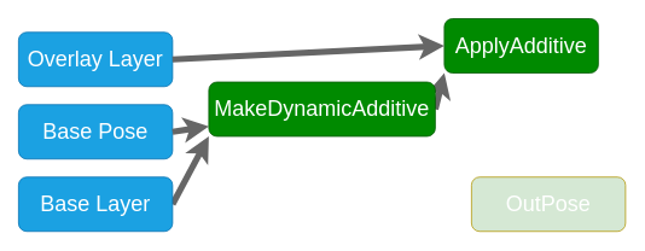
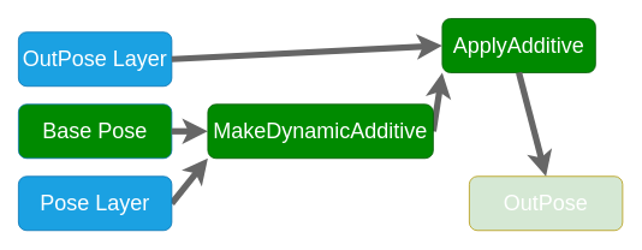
  <mxCell id="0" />
  <mxCell id="1" parent="0" />
- <mxCell id="2" value="Base Pose" style="rounded=1;whiteSpace=wrap;html=1;fontSize=24;fillColor=#1ba1e2;fontColor=#ffffff;strokeColor=#006EAF;" parent="1" vertex="1"><mxGeometry y="115" width="170" height="60" as="geometry" x="20" /></mxCell>
- <mxCell id="3" value="Overlay Layer" style="rounded=1;whiteSpace=wrap;html=1;fontSize=24;fillColor=#1ba1e2;fontColor=#ffffff;strokeColor=#006EAF;" parent="1" vertex="1"><mxGeometry y="35" width="170" height="60" as="geometry" x="20" /></mxCell>
+ <mxCell id="2" value="Base Pose" style="rounded=1;whiteSpace=wrap;html=1;fontSize=24;fillColor=#008a00;fontColor=#ffffff;strokeColor=#006EAF;" parent="1" vertex="1"><mxGeometry y="115" width="170" height="60" as="geometry" x="20" /></mxCell>
+ <mxCell id="3" value="OutPose Layer" style="rounded=1;whiteSpace=wrap;html=1;fontSize=24;fillColor=#1ba1e2;fontColor=#ffffff;strokeColor=#006EAF;" parent="1" vertex="1"><mxGeometry y="35" width="170" height="60" as="geometry" x="20" /></mxCell>
  <mxCell id="4" value="ApplyAdditive" style="rounded=1;whiteSpace=wrap;html=1;fontSize=24;fillColor=#008a00;fontColor=#ffffff;strokeColor=#005700;" parent="1" vertex="1"><mxGeometry x="490" y="20" width="170" height="60" as="geometry" /></mxCell>
  <mxCell id="5" style="edgeStyle=none;html=1;exitX=1;exitY=0.5;exitDx=0;exitDy=0;fillColor=#f5f5f5;strokeColor=#666666;strokeWidth=7;" parent="1" target="12" edge="1"><mxGeometry relative="1" as="geometry"><mxPoint x="190" y="145" as="sourcePoint" /><mxPoint x="250" y="145" as="targetPoint" /></mxGeometry></mxCell>
  <mxCell id="6" style="edgeStyle=none;html=1;exitX=1;exitY=0.5;exitDx=0;exitDy=0;fillColor=#f5f5f5;strokeColor=#666666;strokeWidth=7;entryX=0;entryY=1;entryDx=0;entryDy=0;" parent="1" target="12" edge="1"><mxGeometry relative="1" as="geometry"><mxPoint x="190" y="225" as="sourcePoint" /><mxPoint x="270" y="205" as="targetPoint" /></mxGeometry></mxCell>
  <mxCell id="7" style="edgeStyle=none;html=1;exitX=1;exitY=0.5;exitDx=0;exitDy=0;fillColor=#f5f5f5;strokeColor=#666666;strokeWidth=7;entryX=0;entryY=0.5;entryDx=0;entryDy=0;" parent="1" target="4" edge="1"><mxGeometry relative="1" as="geometry"><mxPoint x="190" y="65" as="sourcePoint" /><mxPoint x="510" y="-15" as="targetPoint" /></mxGeometry></mxCell>
  <mxCell id="8" style="edgeStyle=none;html=1;exitX=1;exitY=0.5;exitDx=0;exitDy=0;fillColor=#f5f5f5;strokeColor=#666666;strokeWidth=7;entryX=0;entryY=1;entryDx=0;entryDy=0;" parent="1" source="12" target="4" edge="1"><mxGeometry relative="1" as="geometry"><mxPoint x="510" y="145" as="sourcePoint" /><mxPoint x="580" y="145" as="targetPoint" /></mxGeometry></mxCell>
  <mxCell id="9" value="OutPose" style="rounded=1;whiteSpace=wrap;html=1;fontSize=24;fillColor=#d5e8d4;fontColor=#ffffff;strokeColor=#B09500;" parent="1" vertex="1"><mxGeometry x="520" y="195" width="170" height="60" as="geometry" /></mxCell>
- <mxCell id="11" value="Base Layer" style="rounded=1;whiteSpace=wrap;html=1;fontSize=24;fillColor=#1ba1e2;fontColor=#ffffff;strokeColor=#006EAF;" parent="1" vertex="1"><mxGeometry y="195" width="170" height="60" as="geometry" x="20" /></mxCell>
- <mxCell id="12" value="MakeDynamicAdditive" style="rounded=1;whiteSpace=wrap;html=1;fontSize=24;fillColor=#008a00;fontColor=#ffffff;strokeColor=#005700;" parent="1" vertex="1"><mxGeometry x="230" y="90" width="250" height="60" as="geometry" /></mxCell>
+ <mxCell id="10" style="edgeStyle=none;html=1;exitX=0.5;exitY=1;exitDx=0;exitDy=0;fillColor=#f5f5f5;strokeColor=#666666;strokeWidth=7;entryX=0.5;entryY=0;entryDx=0;entryDy=0;" parent="1" source="4" target="9" edge="1"><mxGeometry relative="1" as="geometry"><mxPoint x="520" y="155" as="sourcePoint" /><mxPoint x="560" y="105" as="targetPoint" /></mxGeometry></mxCell>
+ <mxCell id="11" value="Pose Layer" style="rounded=1;whiteSpace=wrap;html=1;fontSize=24;fillColor=#1ba1e2;fontColor=#ffffff;strokeColor=#006EAF;" parent="1" vertex="1"><mxGeometry y="195" width="170" height="60" as="geometry" x="20" /></mxCell>
+ <mxCell id="12" value="MakeDynamicAdditive" style="rounded=1;whiteSpace=wrap;html=1;fontSize=24;fillColor=#008a00;fontColor=#ffffff;strokeColor=#005700;" parent="1" vertex="1"><mxGeometry x="230" y="115" width="250" height="60" as="geometry" /></mxCell>
